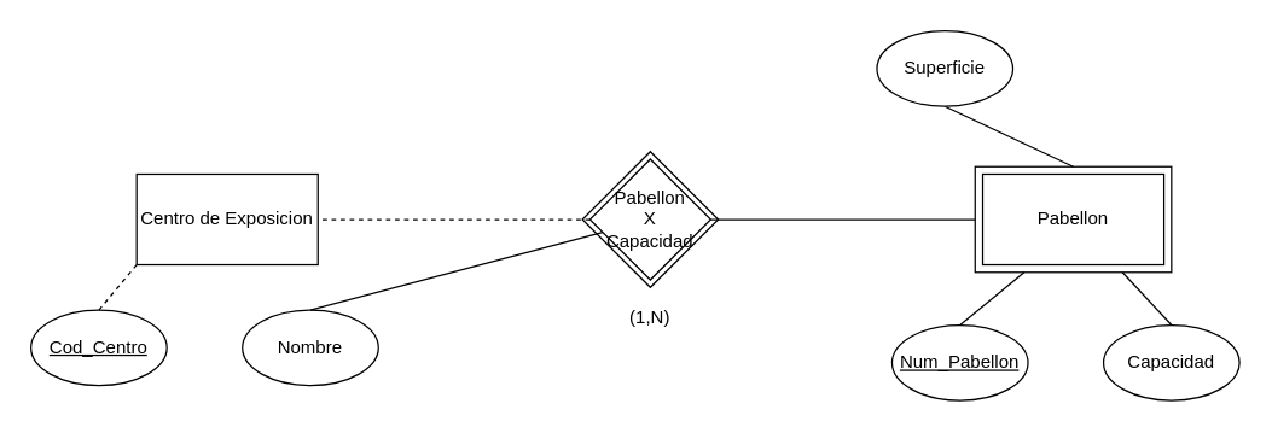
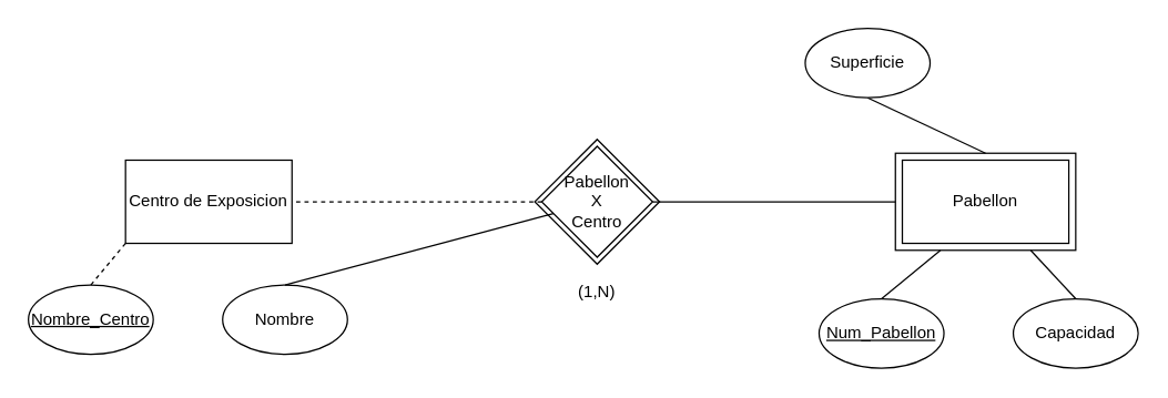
  <mxCell id="0" />
  <mxCell id="1" parent="0" />
  <mxCell id="2" value="" style="rhombus;whiteSpace=wrap;html=1;" vertex="1" parent="1"><mxGeometry x="385" y="100" width="90" height="90" as="geometry" /></mxCell>
  <mxCell id="3" value="" style="rounded=0;whiteSpace=wrap;html=1;" vertex="1" parent="1"><mxGeometry x="645" y="110" width="130" height="70" as="geometry" /></mxCell>
  <mxCell id="4" value="Centro de Exposicion" style="rounded=0;whiteSpace=wrap;html=1;" parent="1" vertex="1"><mxGeometry x="90" y="115" width="120" height="60" as="geometry" /></mxCell>
  <mxCell id="5" value="Pabellon" style="rounded=0;whiteSpace=wrap;html=1;" parent="1" vertex="1"><mxGeometry x="650" y="115" width="120" height="60" as="geometry" /></mxCell>
- <mxCell id="6" value="Pabellon&lt;div&gt;X&lt;/div&gt;&lt;div&gt;Capacidad&lt;/div&gt;" style="rhombus;whiteSpace=wrap;html=1;" parent="1" vertex="1"><mxGeometry x="390" y="105" width="80" height="80" as="geometry" /></mxCell>
+ <mxCell id="6" value="Pabellon&lt;div&gt;X&lt;/div&gt;&lt;div&gt;Centro&lt;/div&gt;" style="rhombus;whiteSpace=wrap;html=1;" parent="1" vertex="1"><mxGeometry x="390" y="105" width="80" height="80" as="geometry" /></mxCell>
  <mxCell id="7" value="" style="endArrow=none;html=1;rounded=0;entryX=1;entryY=0.5;entryDx=0;entryDy=0;exitX=0;exitY=0.5;exitDx=0;exitDy=0;dashed=1;" parent="1" source="6" target="4" edge="1"><mxGeometry width="50" height="50" relative="1" as="geometry"><mxPoint x="350" y="165" as="sourcePoint" /><mxPoint x="450" y="145" as="targetPoint" /></mxGeometry></mxCell>
  <mxCell id="8" value="" style="endArrow=none;html=1;rounded=0;exitX=0;exitY=0.5;exitDx=0;exitDy=0;entryX=1;entryY=0.5;entryDx=0;entryDy=0;" parent="1" source="3" target="6" edge="1"><mxGeometry width="50" height="50" relative="1" as="geometry"><mxPoint x="610" y="155" as="sourcePoint" /><mxPoint x="510" y="165" as="targetPoint" /></mxGeometry></mxCell>
- <mxCell id="9" value="&lt;u&gt;Cod_Centro&lt;/u&gt;" style="ellipse;whiteSpace=wrap;html=1;" parent="1" vertex="1"><mxGeometry x="20" y="205" width="90" height="50" as="geometry" /></mxCell>
+ <mxCell id="9" value="&lt;u&gt;Nombre_Centro&lt;/u&gt;" style="ellipse;whiteSpace=wrap;html=1;" parent="1" vertex="1"><mxGeometry x="20" y="205" width="90" height="50" as="geometry" /></mxCell>
  <mxCell id="10" value="" style="endArrow=none;html=1;rounded=0;entryX=0;entryY=1;entryDx=0;entryDy=0;exitX=0.5;exitY=0;exitDx=0;exitDy=0;dashed=1;" parent="1" source="9" target="4" edge="1"><mxGeometry width="50" height="50" relative="1" as="geometry"><mxPoint x="400" y="195" as="sourcePoint" /><mxPoint x="450" y="145" as="targetPoint" /></mxGeometry></mxCell>
  <mxCell id="11" value="Nombre" style="ellipse;whiteSpace=wrap;html=1;" parent="1" vertex="1"><mxGeometry x="160" y="205" width="90" height="50" as="geometry" /></mxCell>
  <mxCell id="12" value="" style="endArrow=none;html=1;rounded=0;exitX=0.5;exitY=0;exitDx=0;exitDy=0;" parent="1" source="11" target="6" edge="1"><mxGeometry width="50" height="50" relative="1" as="geometry"><mxPoint x="400" y="195" as="sourcePoint" /><mxPoint x="450" y="145" as="targetPoint" /></mxGeometry></mxCell>
  <mxCell id="13" value="" style="endArrow=none;html=1;rounded=0;entryX=0.5;entryY=0;entryDx=0;entryDy=0;exitX=0.5;exitY=1;exitDx=0;exitDy=0;" parent="1" source="14" target="3" edge="1"><mxGeometry width="50" height="50" relative="1" as="geometry"><mxPoint x="700" y="75" as="sourcePoint" /><mxPoint x="450" y="145" as="targetPoint" /></mxGeometry></mxCell>
  <mxCell id="14" value="Superficie" style="ellipse;whiteSpace=wrap;html=1;" parent="1" vertex="1"><mxGeometry x="580" y="20" width="90" height="50" as="geometry" /></mxCell>
  <mxCell id="15" value="&lt;u&gt;Num_Pabellon&lt;/u&gt;" style="ellipse;whiteSpace=wrap;html=1;" parent="1" vertex="1"><mxGeometry x="590" y="215" width="90" height="50" as="geometry" /></mxCell>
  <mxCell id="16" value="Capacidad" style="ellipse;whiteSpace=wrap;html=1;" parent="1" vertex="1"><mxGeometry x="730" y="215" width="90" height="50" as="geometry" /></mxCell>
  <mxCell id="17" value="" style="endArrow=none;html=1;rounded=0;entryX=0.75;entryY=1;entryDx=0;entryDy=0;exitX=0.5;exitY=0;exitDx=0;exitDy=0;" parent="1" source="16" target="3" edge="1"><mxGeometry width="50" height="50" relative="1" as="geometry"><mxPoint x="400" y="195" as="sourcePoint" /><mxPoint x="450" y="145" as="targetPoint" /></mxGeometry></mxCell>
  <mxCell id="18" value="" style="endArrow=none;html=1;rounded=0;entryX=0.25;entryY=1;entryDx=0;entryDy=0;exitX=0.5;exitY=0;exitDx=0;exitDy=0;" parent="1" source="15" target="3" edge="1"><mxGeometry width="50" height="50" relative="1" as="geometry"><mxPoint x="400" y="195" as="sourcePoint" /><mxPoint x="450" y="145" as="targetPoint" /></mxGeometry></mxCell>
  <mxCell id="19" value="(1,N)" style="text;strokeColor=none;align=center;fillColor=none;html=1;verticalAlign=middle;whiteSpace=wrap;rounded=0;" parent="1" vertex="1"><mxGeometry x="400" y="195" width="60" height="30" as="geometry" /></mxCell>
